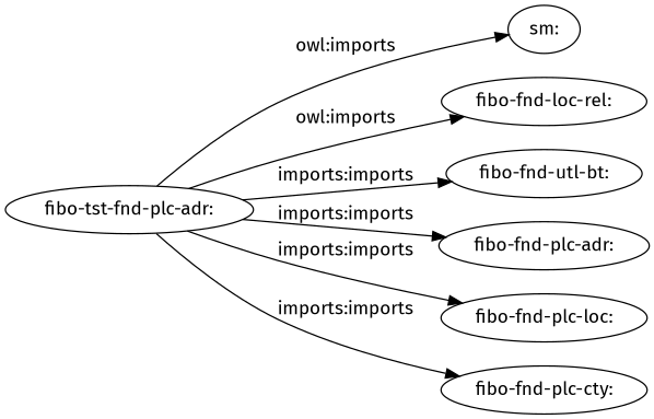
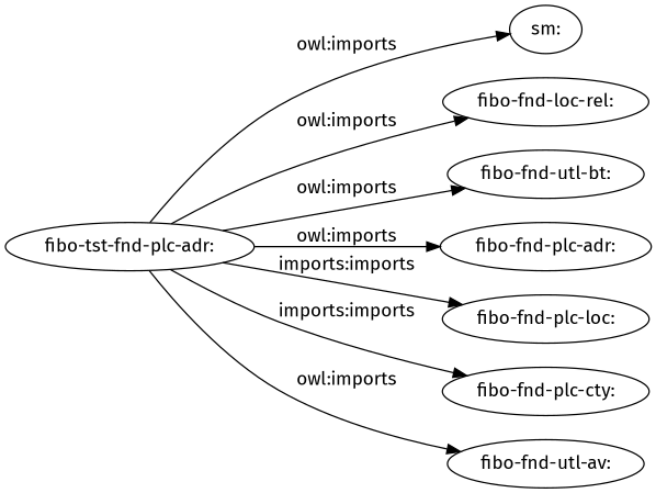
  digraph {
    fontname="Fira Sans"
    rankdir=LR
    node [fontname="Fira Sans"]
    edge [fontname="Fira Sans"]
    "fibo-tst-fnd-plc-adr:"
    "sm:"
    n3 [label="fibo-fnd-loc-rel:"]
    "fibo-fnd-utl-bt:"
    "fibo-fnd-plc-adr:"
    "fibo-fnd-plc-loc:"
    "fibo-fnd-plc-cty:"
+   "fibo-fnd-utl-av:"
    "fibo-tst-fnd-plc-adr:" -> "sm:" [label="owl:imports"]
    "fibo-tst-fnd-plc-adr:" -> n3 [label="owl:imports"]
-   "fibo-tst-fnd-plc-adr:" -> "fibo-fnd-utl-bt:" [label="imports:imports"]
-   "fibo-tst-fnd-plc-adr:" -> "fibo-fnd-plc-adr:" [label="imports:imports"]
+   "fibo-tst-fnd-plc-adr:" -> "fibo-fnd-utl-bt:" [label="owl:imports"]
+   "fibo-tst-fnd-plc-adr:" -> "fibo-fnd-plc-adr:" [label="owl:imports"]
    "fibo-tst-fnd-plc-adr:" -> "fibo-fnd-plc-loc:" [label="imports:imports"]
    "fibo-tst-fnd-plc-adr:" -> "fibo-fnd-plc-cty:" [label="imports:imports"]
+   "fibo-tst-fnd-plc-adr:" -> "fibo-fnd-utl-av:" [label="owl:imports"]
  }
